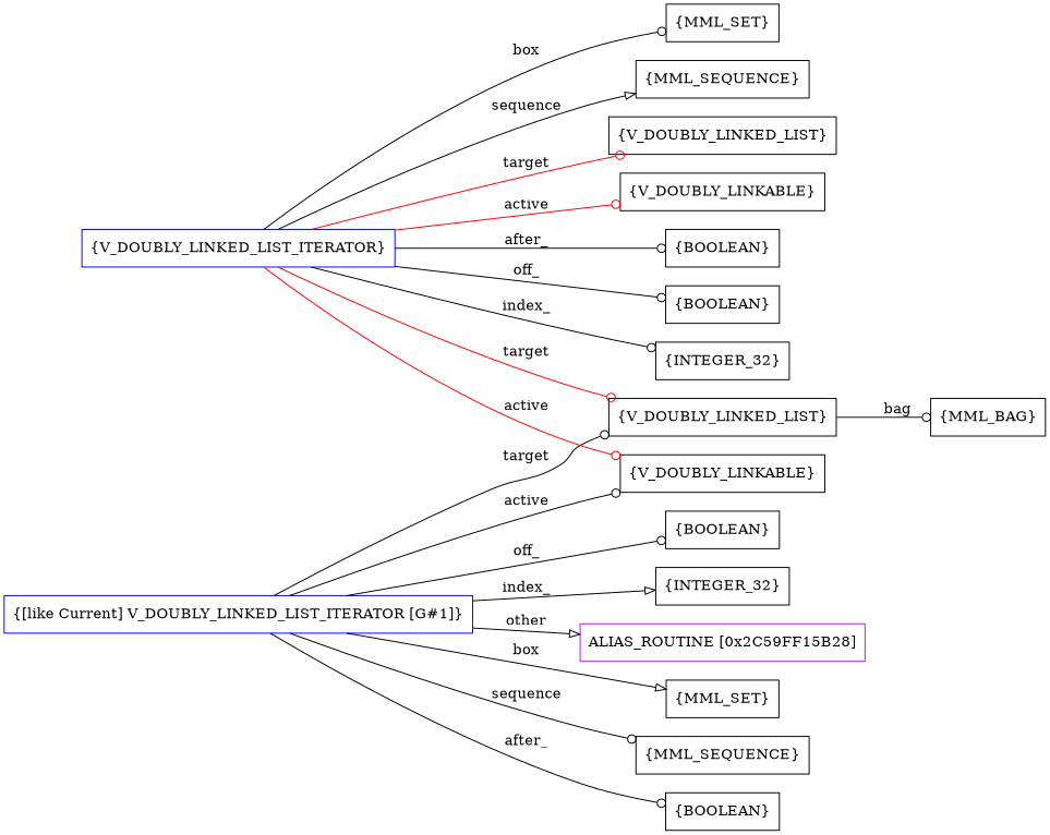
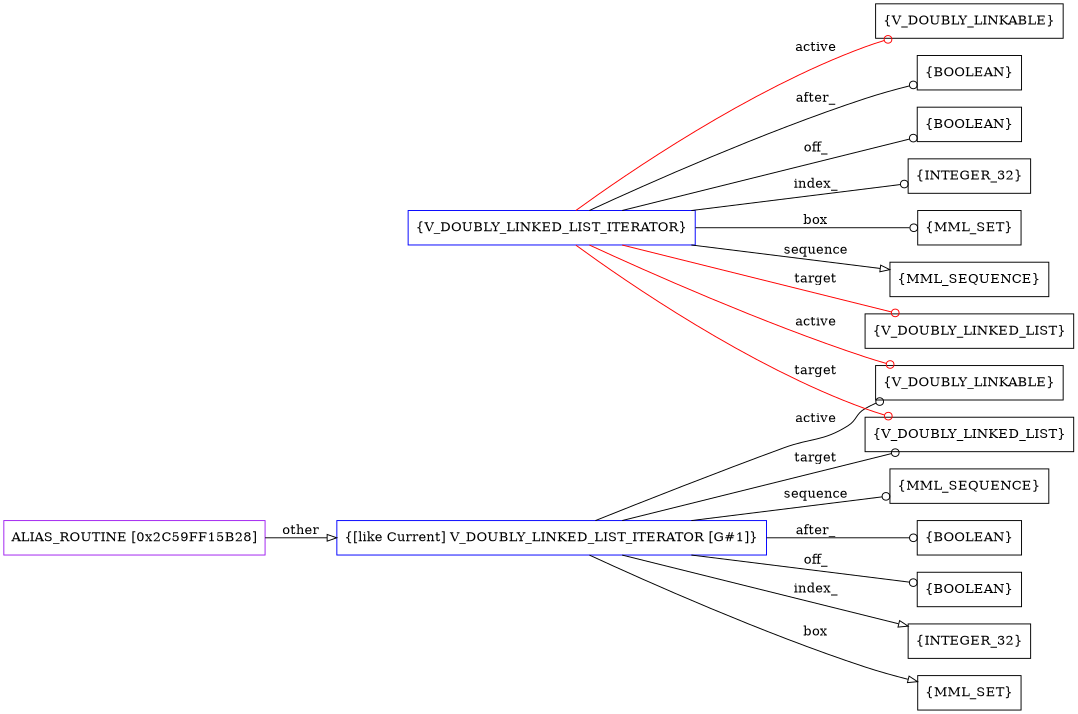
  digraph {
    rankdir=LR
    node [shape=box]
    edge [arrowhead=odot]
    n1 [color=purple label=<ALIAS_ROUTINE [0x2C59FF15B28]>]
    n2 [color=blue label=<{[like Current] V_DOUBLY_LINKED_LIST_ITERATOR [G#1]}>]
    n3 [color=blue label=<{V_DOUBLY_LINKED_LIST_ITERATOR}>]
    n4 [label=<{BOOLEAN}>]
    n5 [label=<{INTEGER_32}>]
    n6 [label=<{MML_SET}>]
    n7 [label=<{MML_SEQUENCE}>]
    n8 [label=<{V_DOUBLY_LINKED_LIST}>]
    n9 [label=<{V_DOUBLY_LINKED_LIST}>]
    n10 [label=<{V_DOUBLY_LINKABLE}>]
    n11 [label=<{V_DOUBLY_LINKABLE}>]
    n12 [label=<{BOOLEAN}>]
    n13 [label=<{BOOLEAN}>]
    n14 [label=<{INTEGER_32}>]
    n15 [label=<{MML_SET}>]
    n16 [label=<{MML_SEQUENCE}>]
    n17 [label=<{BOOLEAN}>]
-   n18 [label=<{MML_BAG}>]
-   n2 -> n1 [arrowhead=onormal label=<other>]
+   n1 -> n2 [arrowhead=onormal label=<other>]
    n2 -> n9 [label=<target>]
    n2 -> n11 [label=<active>]
    n2 -> n13 [label=<off_>]
    n2 -> n14 [arrowhead=onormal label=<index_>]
    n2 -> n15 [arrowhead=onormal label=box]
    n2 -> n16 [label=<sequence>]
    n2 -> n17 [label=<after_>]
    n3 -> n4 [label=<off_>]
    n3 -> n5 [label=<index_>]
    n3 -> n6 [label=box]
    n3 -> n7 [arrowhead=onormal label=<sequence>]
    n3 -> n8 [color=red label=<target>]
    n3 -> n9 [color=red label=<target>]
    n3 -> n10 [color=red label=<active>]
    n3 -> n11 [color=red label=<active>]
    n3 -> n12 [label=<after_>]
-   n9 -> n18 [label=<bag>]
  }
